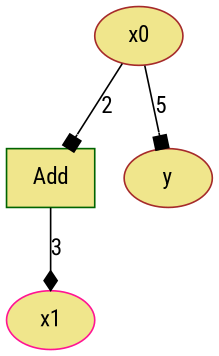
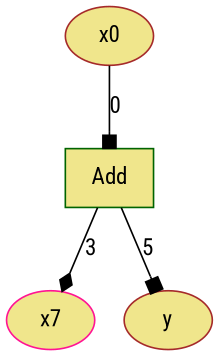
  digraph {
    fontname="Roboto Condensed"
    node [color=brown fillcolor=khaki fontname="Roboto Condensed" style=filled]
    edge [arrowhead=box fontname="Roboto Condensed"]
    n1 [label=x0]
    n2 [color=darkgreen label=Add shape=box]
-   n3 [color=deeppink label=x1]
+   n3 [color=deeppink label=x7]
    n4 [label=y]
-   n1 -> n2 [label=2]
+   n1 -> n2 [label=0]
    n2 -> n3 [arrowhead=diamond label=3]
-   n1 -> n4 [label=5]
+   n2 -> n4 [label=5]
  }
